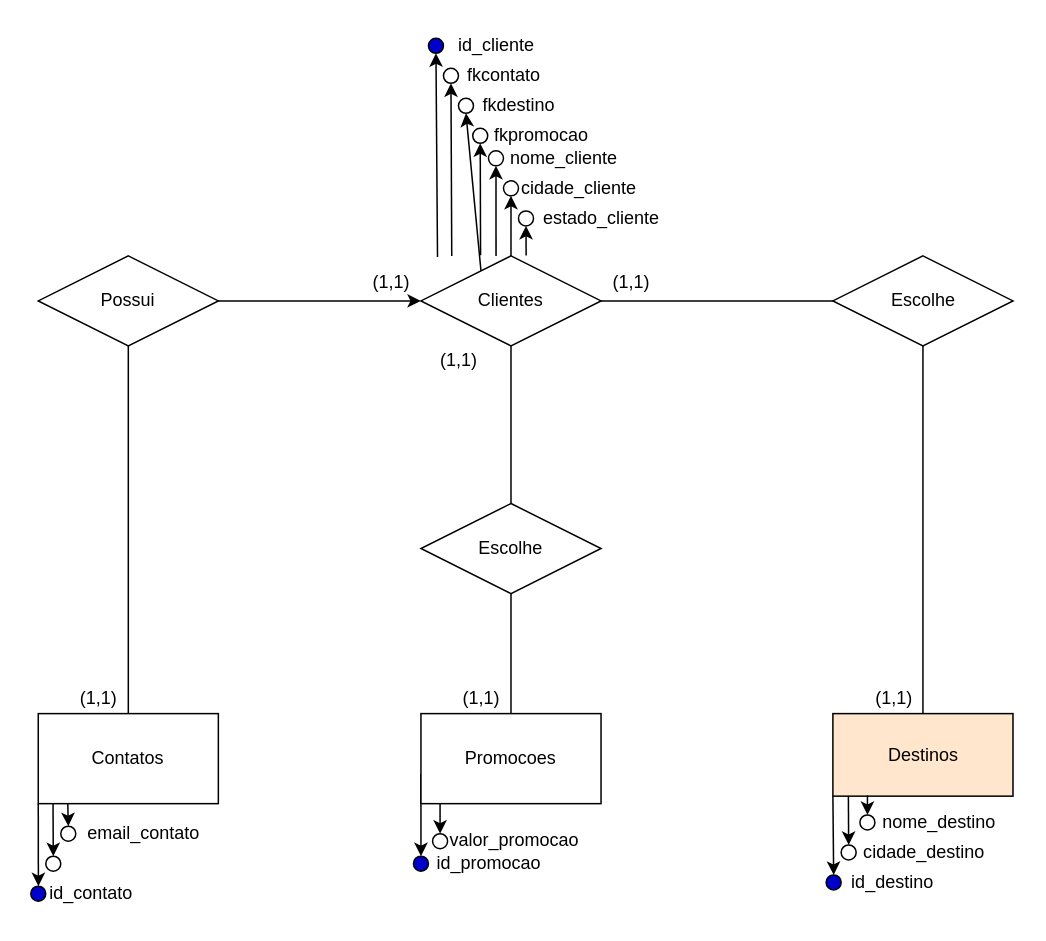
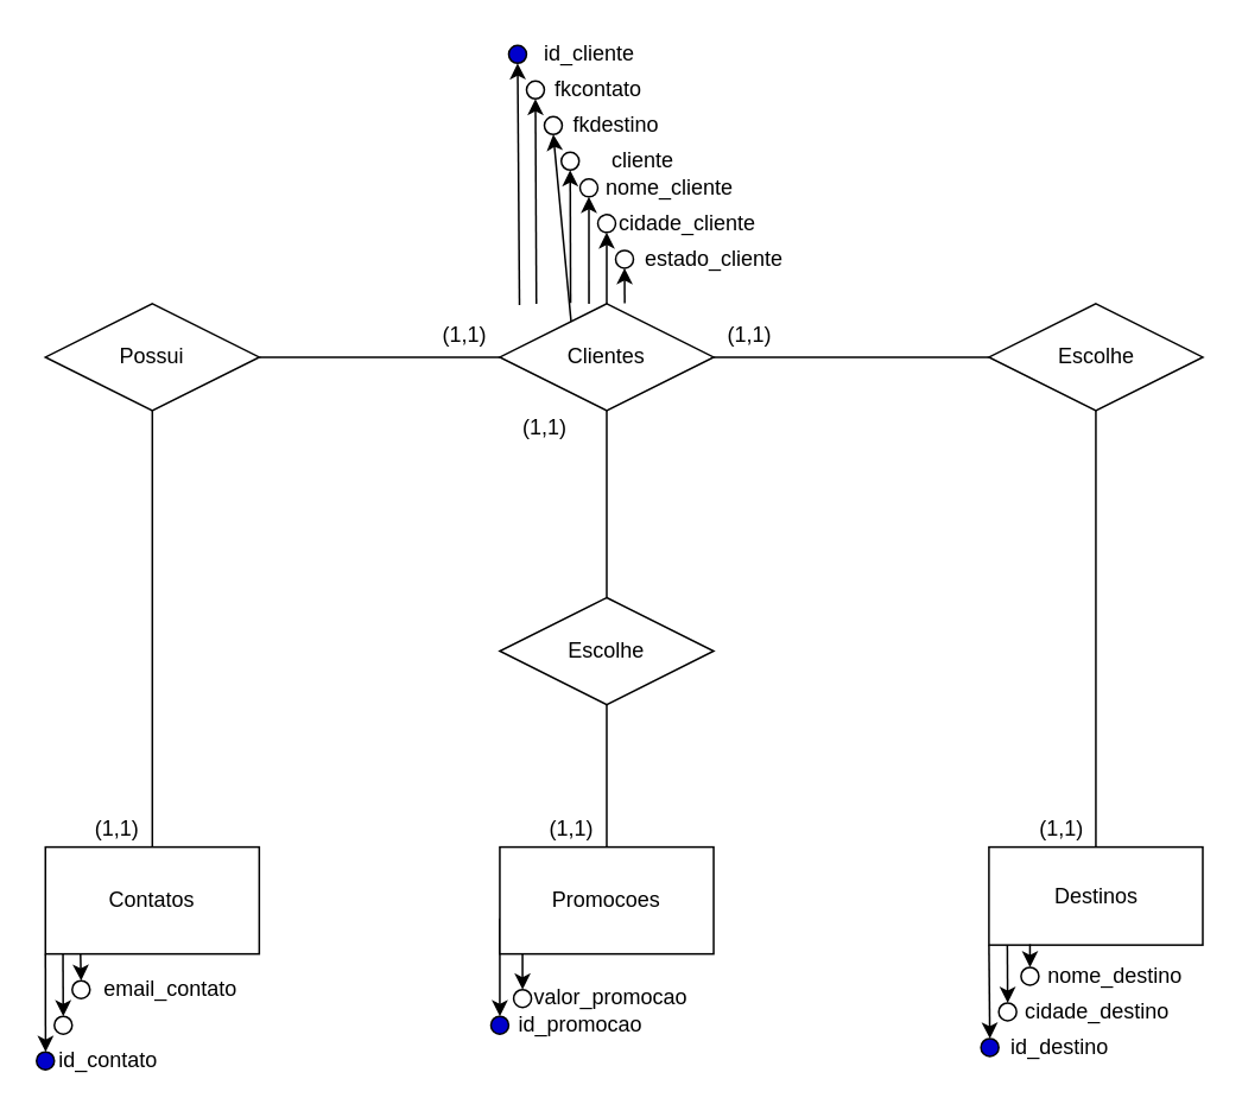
  <mxCell id="0" />
  <mxCell id="1" parent="0" />
  <mxCell id="2" value="" style="edgeStyle=none;rounded=0;orthogonalLoop=1;jettySize=auto;html=1;exitX=0;exitY=1;exitDx=0;exitDy=0;entryX=0.5;entryY=0;entryDx=0;entryDy=0;" parent="1" target="17" edge="1"><mxGeometry relative="1" as="geometry"><mxPoint x="246" y="195" as="targetPoint" /><mxPoint x="280" y="515" as="sourcePoint" /></mxGeometry></mxCell>
  <mxCell id="3" value="Promocoes" style="rounded=0;whiteSpace=wrap;html=1;" parent="1" vertex="1"><mxGeometry x="280" y="475" width="120" height="60" as="geometry" /></mxCell>
  <mxCell id="4" value="" style="edgeStyle=none;rounded=0;orthogonalLoop=1;jettySize=auto;html=1;exitX=0.092;exitY=0.012;exitDx=0;exitDy=0;entryX=0.5;entryY=1;entryDx=0;entryDy=0;exitPerimeter=0;" parent="1" source="5" target="11" edge="1"><mxGeometry relative="1" as="geometry"><mxPoint x="307" y="100" as="targetPoint" /></mxGeometry></mxCell>
  <mxCell id="5" value="Clientes" style="rhombus;whiteSpace=wrap;html=1;" parent="1" vertex="1"><mxGeometry x="280" y="170" width="120" height="60" as="geometry" /></mxCell>
  <mxCell id="6" value="" style="edgeStyle=none;rounded=0;orthogonalLoop=1;jettySize=auto;html=1;exitX=0;exitY=1;exitDx=0;exitDy=0;" parent="1" source="7" target="13" edge="1"><mxGeometry relative="1" as="geometry"><mxPoint x="39" y="563" as="sourcePoint" /></mxGeometry></mxCell>
  <mxCell id="7" value="Contatos" style="rounded=0;whiteSpace=wrap;html=1;" parent="1" vertex="1"><mxGeometry x="25" y="475" width="120" height="60" as="geometry" /></mxCell>
  <mxCell id="8" value="" style="edgeStyle=none;rounded=0;orthogonalLoop=1;jettySize=auto;html=1;exitX=0;exitY=1;exitDx=0;exitDy=0;entryX=0.5;entryY=0;entryDx=0;entryDy=0;" parent="1" source="9" target="15" edge="1"><mxGeometry relative="1" as="geometry"><mxPoint x="452" y="362.5" as="sourcePoint" /><mxPoint x="554.5" y="562.5" as="targetPoint" /></mxGeometry></mxCell>
- <mxCell id="9" value="Destinos" style="rounded=0;whiteSpace=wrap;html=1;fillColor=#ffe6cc;" parent="1" vertex="1"><mxGeometry x="554.5" y="475" width="120" height="55" as="geometry" /></mxCell>
+ <mxCell id="9" value="Destinos" style="rounded=0;whiteSpace=wrap;html=1;" parent="1" vertex="1"><mxGeometry x="554.5" y="475" width="120" height="55" as="geometry" /></mxCell>
  <mxCell id="10" style="edgeStyle=none;rounded=0;orthogonalLoop=1;jettySize=auto;html=1;" parent="1" source="11" edge="1"><mxGeometry relative="1" as="geometry"><mxPoint x="290" y="30" as="targetPoint" /></mxGeometry></mxCell>
  <mxCell id="11" value="" style="ellipse;whiteSpace=wrap;html=1;rounded=0;fillColor=#0000CC;" parent="1" vertex="1"><mxGeometry x="285" y="25" width="10" height="10" as="geometry" /></mxCell>
  <mxCell id="12" value="id_cliente" style="text;html=1;align=center;verticalAlign=middle;resizable=0;points=[];autosize=1;strokeColor=none;fillColor=none;" parent="1" vertex="1"><mxGeometry x="295" y="20" width="70" height="20" as="geometry" /></mxCell>
  <mxCell id="13" value="" style="ellipse;whiteSpace=wrap;html=1;rounded=0;fillColor=#0000CC;" parent="1" vertex="1"><mxGeometry x="20" y="590" width="10" height="10" as="geometry" /></mxCell>
  <mxCell id="14" value="id_contato" style="text;html=1;align=center;verticalAlign=middle;resizable=0;points=[];autosize=1;strokeColor=none;fillColor=none;" parent="1" vertex="1"><mxGeometry x="25" y="585" width="70" height="20" as="geometry" /></mxCell>
  <mxCell id="15" value="" style="ellipse;whiteSpace=wrap;html=1;rounded=0;fillColor=#0000CC;" parent="1" vertex="1"><mxGeometry x="550" y="582.5" width="10" height="10" as="geometry" /></mxCell>
  <mxCell id="16" value="id_destino" style="text;html=1;align=center;verticalAlign=middle;resizable=0;points=[];autosize=1;strokeColor=none;fillColor=none;" parent="1" vertex="1"><mxGeometry x="559" y="577.5" width="70" height="20" as="geometry" /></mxCell>
  <mxCell id="17" value="" style="ellipse;whiteSpace=wrap;html=1;rounded=0;fillColor=#0000CC;" parent="1" vertex="1"><mxGeometry x="275" y="570" width="10" height="10" as="geometry" /></mxCell>
  <mxCell id="18" value="id_promocao" style="text;html=1;align=center;verticalAlign=middle;resizable=0;points=[];autosize=1;strokeColor=none;fillColor=none;" parent="1" vertex="1"><mxGeometry x="285" y="565" width="80" height="20" as="geometry" /></mxCell>
  <mxCell id="19" value="" style="edgeStyle=none;rounded=0;orthogonalLoop=1;jettySize=auto;html=1;entryX=0.5;entryY=1;entryDx=0;entryDy=0;exitX=0.171;exitY=0.002;exitDx=0;exitDy=0;exitPerimeter=0;" parent="1" source="5" target="20" edge="1"><mxGeometry relative="1" as="geometry"><mxPoint x="290" y="165" as="sourcePoint" /><mxPoint x="332.5" y="115" as="targetPoint" /></mxGeometry></mxCell>
  <mxCell id="20" value="" style="ellipse;whiteSpace=wrap;html=1;rounded=0;fillColor=#FFFFFF;" parent="1" vertex="1"><mxGeometry x="295" y="45" width="10" height="10" as="geometry" /></mxCell>
  <mxCell id="21" value="" style="edgeStyle=none;rounded=0;orthogonalLoop=1;jettySize=auto;html=1;entryX=0.5;entryY=0;entryDx=0;entryDy=0;exitX=0.082;exitY=1;exitDx=0;exitDy=0;exitPerimeter=0;" parent="1" source="7" target="22" edge="1"><mxGeometry relative="1" as="geometry"><mxPoint x="35" y="537.5" as="sourcePoint" /><mxPoint x="35" y="560" as="targetPoint" /></mxGeometry></mxCell>
  <mxCell id="22" value="" style="ellipse;whiteSpace=wrap;html=1;rounded=0;fillColor=#FFFFFF;" parent="1" vertex="1"><mxGeometry x="30" y="570" width="10" height="10" as="geometry" /></mxCell>
  <mxCell id="23" value="" style="edgeStyle=none;rounded=0;orthogonalLoop=1;jettySize=auto;html=1;exitX=0.086;exitY=0.998;exitDx=0;exitDy=0;exitPerimeter=0;entryX=0.5;entryY=0;entryDx=0;entryDy=0;" parent="1" source="9" target="24" edge="1"><mxGeometry relative="1" as="geometry"><mxPoint x="564.5" y="532.5" as="sourcePoint" /><mxPoint x="564.5" y="582.5" as="targetPoint" /></mxGeometry></mxCell>
  <mxCell id="24" value="" style="ellipse;whiteSpace=wrap;html=1;rounded=0;fillColor=#FFFFFF;" parent="1" vertex="1"><mxGeometry x="560" y="562.5" width="10" height="10" as="geometry" /></mxCell>
  <mxCell id="25" value="cidade_destino" style="text;html=1;align=center;verticalAlign=middle;resizable=0;points=[];autosize=1;strokeColor=none;fillColor=none;" parent="1" vertex="1"><mxGeometry x="564.5" y="557.5" width="100" height="20" as="geometry" /></mxCell>
  <mxCell id="26" value="valor_promocao" style="text;html=1;align=center;verticalAlign=middle;resizable=0;points=[];autosize=1;strokeColor=none;fillColor=none;" parent="1" vertex="1"><mxGeometry x="292.25" y="550" width="100" height="20" as="geometry" /></mxCell>
  <mxCell id="27" value="Possui" style="shape=rhombus;perimeter=rhombusPerimeter;whiteSpace=wrap;html=1;align=center;fillColor=#FFFFFF;" parent="1" vertex="1"><mxGeometry x="25" y="170" width="120" height="60" as="geometry" /></mxCell>
- <mxCell id="28" value="" style="endArrow=classic;html=1;rounded=0;exitX=1;exitY=0.5;exitDx=0;exitDy=0;entryX=0;entryY=0.5;entryDx=0;entryDy=0;" parent="1" source="27" edge="1" target="5"><mxGeometry relative="1" as="geometry"><mxPoint x="130" y="385" as="sourcePoint" /><mxPoint x="160" y="165" as="targetPoint" /></mxGeometry></mxCell>
+ <mxCell id="28" value="" style="endArrow=none;html=1;rounded=0;exitX=1;exitY=0.5;exitDx=0;exitDy=0;entryX=0;entryY=0.5;entryDx=0;entryDy=0;" parent="1" source="27" edge="1" target="5"><mxGeometry relative="1" as="geometry"><mxPoint x="130" y="385" as="sourcePoint" /><mxPoint x="160" y="165" as="targetPoint" /></mxGeometry></mxCell>
  <mxCell id="29" value="" style="endArrow=none;html=1;rounded=0;exitX=0.5;exitY=1;exitDx=0;exitDy=0;" parent="1" source="27" target="7" edge="1"><mxGeometry relative="1" as="geometry"><mxPoint x="55" y="515" as="sourcePoint" /><mxPoint x="215" y="515" as="targetPoint" /></mxGeometry></mxCell>
  <mxCell id="30" value="(1,1)" style="text;html=1;align=center;verticalAlign=middle;resizable=0;points=[];autosize=1;strokeColor=none;fillColor=none;" parent="1" vertex="1"><mxGeometry x="240" y="177.5" width="40" height="20" as="geometry" /></mxCell>
  <mxCell id="31" value="(1,1)" style="text;html=1;align=center;verticalAlign=middle;resizable=0;points=[];autosize=1;strokeColor=none;fillColor=none;" parent="1" vertex="1"><mxGeometry x="45" y="455" width="40" height="20" as="geometry" /></mxCell>
  <mxCell id="32" value="fkcontato" style="text;html=1;align=center;verticalAlign=middle;resizable=0;points=[];autosize=1;strokeColor=none;fillColor=none;" parent="1" vertex="1"><mxGeometry x="305" y="40" width="60" height="20" as="geometry" /></mxCell>
  <mxCell id="33" value="nome_cliente" style="text;html=1;align=center;verticalAlign=middle;resizable=0;points=[];autosize=1;strokeColor=none;fillColor=none;" parent="1" vertex="1"><mxGeometry x="330" y="95" width="90" height="20" as="geometry" /></mxCell>
  <mxCell id="34" value="" style="edgeStyle=none;rounded=0;orthogonalLoop=1;jettySize=auto;html=1;entryX=0.5;entryY=1;entryDx=0;entryDy=0;exitX=0.417;exitY=0.001;exitDx=0;exitDy=0;exitPerimeter=0;" parent="1" source="5" target="35" edge="1"><mxGeometry relative="1" as="geometry"><mxPoint x="330" y="162.5" as="sourcePoint" /><mxPoint x="324.6" y="130" as="targetPoint" /></mxGeometry></mxCell>
  <mxCell id="35" value="" style="ellipse;whiteSpace=wrap;html=1;rounded=0;fillColor=#FFFFFF;" parent="1" vertex="1"><mxGeometry x="325" y="100" width="10" height="10" as="geometry" /></mxCell>
  <mxCell id="36" value="" style="edgeStyle=none;rounded=0;orthogonalLoop=1;jettySize=auto;html=1;entryX=0.5;entryY=0;entryDx=0;entryDy=0;exitX=0.164;exitY=1.004;exitDx=0;exitDy=0;exitPerimeter=0;" parent="1" target="37" edge="1"><mxGeometry relative="1" as="geometry"><mxPoint x="44.68" y="535" as="sourcePoint" /><mxPoint x="50" y="544.76" as="targetPoint" /></mxGeometry></mxCell>
  <mxCell id="37" value="" style="ellipse;whiteSpace=wrap;html=1;rounded=0;fillColor=#FFFFFF;" parent="1" vertex="1"><mxGeometry x="40" y="550" width="10" height="10" as="geometry" /></mxCell>
  <mxCell id="38" value="email_contato" style="text;html=1;align=center;verticalAlign=middle;resizable=0;points=[];autosize=1;strokeColor=none;fillColor=none;" parent="1" vertex="1"><mxGeometry x="50" y="545" width="90" height="20" as="geometry" /></mxCell>
  <mxCell id="39" value="Escolhe" style="shape=rhombus;perimeter=rhombusPerimeter;whiteSpace=wrap;html=1;align=center;fillColor=#FFFFFF;" parent="1" vertex="1"><mxGeometry x="554.5" y="170" width="120" height="60" as="geometry" /></mxCell>
  <mxCell id="40" value="" style="endArrow=none;html=1;rounded=0;entryX=0.5;entryY=0;entryDx=0;entryDy=0;exitX=0.5;exitY=1;exitDx=0;exitDy=0;" parent="1" source="39" target="9" edge="1"><mxGeometry relative="1" as="geometry"><mxPoint x="320.5" y="267.5" as="sourcePoint" /><mxPoint x="480.5" y="267.5" as="targetPoint" /></mxGeometry></mxCell>
  <mxCell id="41" value="(1,1)" style="text;html=1;align=center;verticalAlign=middle;resizable=0;points=[];autosize=1;strokeColor=none;fillColor=none;" parent="1" vertex="1"><mxGeometry x="400" y="177.5" width="40" height="20" as="geometry" /></mxCell>
  <mxCell id="42" value="(1,1)" style="text;html=1;align=center;verticalAlign=middle;resizable=0;points=[];autosize=1;strokeColor=none;fillColor=none;" parent="1" vertex="1"><mxGeometry x="574.5" y="455" width="40" height="20" as="geometry" /></mxCell>
  <mxCell id="43" value="Escolhe" style="shape=rhombus;perimeter=rhombusPerimeter;whiteSpace=wrap;html=1;align=center;fillColor=#FFFFFF;" parent="1" vertex="1"><mxGeometry x="280" y="335" width="120" height="60" as="geometry" /></mxCell>
  <mxCell id="44" value="" style="endArrow=none;html=1;rounded=0;exitX=0.5;exitY=1;exitDx=0;exitDy=0;entryX=0.5;entryY=0;entryDx=0;entryDy=0;" parent="1" source="5" target="43" edge="1"><mxGeometry relative="1" as="geometry"><mxPoint x="540" y="132.5" as="sourcePoint" /><mxPoint x="700" y="132.5" as="targetPoint" /></mxGeometry></mxCell>
  <mxCell id="45" value="" style="endArrow=none;html=1;rounded=0;exitX=0.5;exitY=1;exitDx=0;exitDy=0;entryX=0.5;entryY=0;entryDx=0;entryDy=0;" parent="1" source="43" target="3" edge="1"><mxGeometry relative="1" as="geometry"><mxPoint x="545" y="690" as="sourcePoint" /><mxPoint x="705" y="690" as="targetPoint" /></mxGeometry></mxCell>
  <mxCell id="46" value="(1,1)" style="text;html=1;align=center;verticalAlign=middle;resizable=0;points=[];autosize=1;strokeColor=none;fillColor=none;" parent="1" vertex="1"><mxGeometry x="285" y="230" width="40" height="20" as="geometry" /></mxCell>
  <mxCell id="47" value="(1,1)" style="text;html=1;align=center;verticalAlign=middle;resizable=0;points=[];autosize=1;strokeColor=none;fillColor=none;" parent="1" vertex="1"><mxGeometry x="300" y="455" width="40" height="20" as="geometry" /></mxCell>
  <mxCell id="48" value="" style="edgeStyle=none;rounded=0;orthogonalLoop=1;jettySize=auto;html=1;entryX=0.5;entryY=0;entryDx=0;entryDy=0;exitX=0.106;exitY=1.001;exitDx=0;exitDy=0;exitPerimeter=0;" parent="1" source="3" target="49" edge="1"><mxGeometry relative="1" as="geometry"><mxPoint x="292.75" y="540" as="sourcePoint" /><mxPoint x="292.75" y="560" as="targetPoint" /></mxGeometry></mxCell>
  <mxCell id="49" value="" style="ellipse;whiteSpace=wrap;html=1;rounded=0;fillColor=#FFFFFF;" parent="1" vertex="1"><mxGeometry x="287.75" y="555" width="10" height="10" as="geometry" /></mxCell>
  <mxCell id="50" value="cidade_cliente" style="text;html=1;align=center;verticalAlign=middle;resizable=0;points=[];autosize=1;strokeColor=none;fillColor=none;" parent="1" vertex="1"><mxGeometry x="340" y="115" width="90" height="20" as="geometry" /></mxCell>
  <mxCell id="51" value="estado_cliente" style="text;html=1;align=center;verticalAlign=middle;resizable=0;points=[];autosize=1;strokeColor=none;fillColor=none;" parent="1" vertex="1"><mxGeometry x="355" y="135" width="90" height="20" as="geometry" /></mxCell>
  <mxCell id="52" value="" style="edgeStyle=none;rounded=0;orthogonalLoop=1;jettySize=auto;html=1;entryX=0.5;entryY=1;entryDx=0;entryDy=0;exitX=0.5;exitY=0;exitDx=0;exitDy=0;" parent="1" source="5" target="53" edge="1"><mxGeometry relative="1" as="geometry"><mxPoint x="340" y="162.5" as="sourcePoint" /><mxPoint x="334.6" y="140" as="targetPoint" /></mxGeometry></mxCell>
  <mxCell id="53" value="" style="ellipse;whiteSpace=wrap;html=1;rounded=0;fillColor=#FFFFFF;" parent="1" vertex="1"><mxGeometry x="335" y="120" width="10" height="10" as="geometry" /></mxCell>
  <mxCell id="54" value="" style="edgeStyle=none;rounded=0;orthogonalLoop=1;jettySize=auto;html=1;entryX=0.5;entryY=1;entryDx=0;entryDy=0;exitX=0.584;exitY=-0.004;exitDx=0;exitDy=0;exitPerimeter=0;" parent="1" source="5" target="55" edge="1"><mxGeometry relative="1" as="geometry"><mxPoint x="350" y="185" as="sourcePoint" /><mxPoint x="344.6" y="150" as="targetPoint" /></mxGeometry></mxCell>
  <mxCell id="55" value="" style="ellipse;whiteSpace=wrap;html=1;rounded=0;fillColor=#FFFFFF;" parent="1" vertex="1"><mxGeometry x="345" y="140" width="10" height="10" as="geometry" /></mxCell>
  <mxCell id="56" value="" style="edgeStyle=none;rounded=0;orthogonalLoop=1;jettySize=auto;html=1;exitX=0.192;exitY=0.991;exitDx=0;exitDy=0;exitPerimeter=0;entryX=0.5;entryY=0;entryDx=0;entryDy=0;" parent="1" source="9" target="57" edge="1"><mxGeometry relative="1" as="geometry"><mxPoint x="576.5" y="460" as="sourcePoint" /><mxPoint x="577.5" y="552.5" as="targetPoint" /></mxGeometry></mxCell>
  <mxCell id="57" value="" style="ellipse;whiteSpace=wrap;html=1;rounded=0;fillColor=#FFFFFF;" parent="1" vertex="1"><mxGeometry x="572.5" y="542.5" width="10" height="10" as="geometry" /></mxCell>
  <mxCell id="58" value="nome_destino" style="text;html=1;align=center;verticalAlign=middle;resizable=0;points=[];autosize=1;strokeColor=none;fillColor=none;" parent="1" vertex="1"><mxGeometry x="574.5" y="537.5" width="100" height="20" as="geometry" /></mxCell>
  <mxCell id="59" value="fkdestino" style="text;html=1;align=center;verticalAlign=middle;resizable=0;points=[];autosize=1;strokeColor=none;fillColor=none;fontColor=#000000;fontStyle=0" parent="1" vertex="1"><mxGeometry x="315" y="60" width="60" height="20" as="geometry" /></mxCell>
  <mxCell id="60" value="" style="edgeStyle=none;rounded=0;orthogonalLoop=1;jettySize=auto;html=1;exitX=0.25;exitY=0;exitDx=0;exitDy=0;entryX=0.5;entryY=1;entryDx=0;entryDy=0;" parent="1" source="5" target="61" edge="1"><mxGeometry relative="1" as="geometry"><mxPoint x="305" y="132.5" as="sourcePoint" /><mxPoint x="310" y="102.5" as="targetPoint" /></mxGeometry></mxCell>
  <mxCell id="61" value="" style="ellipse;whiteSpace=wrap;html=1;rounded=0;fillColor=#FFFFFF;" parent="1" vertex="1"><mxGeometry x="305" y="65" width="10" height="10" as="geometry" /></mxCell>
  <mxCell id="62" value="" style="edgeStyle=none;rounded=0;orthogonalLoop=1;jettySize=auto;html=1;entryX=0.5;entryY=1;entryDx=0;entryDy=0;exitX=0.331;exitY=-0.006;exitDx=0;exitDy=0;exitPerimeter=0;" parent="1" source="5" target="63" edge="1"><mxGeometry relative="1" as="geometry"><mxPoint x="319.88" y="142.5" as="sourcePoint" /><mxPoint x="319.52" y="94.89" as="targetPoint" /></mxGeometry></mxCell>
  <mxCell id="63" value="" style="ellipse;whiteSpace=wrap;html=1;rounded=0;fillColor=#FFFFFF;" parent="1" vertex="1"><mxGeometry x="314.5" y="85" width="10" height="10" as="geometry" /></mxCell>
- <mxCell id="64" value="fkpromocao" style="text;html=1;align=center;verticalAlign=middle;resizable=0;points=[];autosize=1;strokeColor=none;fillColor=none;" parent="1" vertex="1"><mxGeometry x="320" y="80" width="80" height="20" as="geometry" /></mxCell>
+ <mxCell id="64" value="cliente" style="text;html=1;align=center;verticalAlign=middle;resizable=0;points=[];autosize=1;strokeColor=none;fillColor=none;" parent="1" vertex="1"><mxGeometry x="320" y="80" width="80" height="20" as="geometry" /></mxCell>
  <mxCell id="65" value="" style="endArrow=none;html=1;rounded=0;entryX=0;entryY=0.5;entryDx=0;entryDy=0;exitX=1;exitY=0.5;exitDx=0;exitDy=0;" edge="1" parent="1" source="5" target="39"><mxGeometry relative="1" as="geometry"><mxPoint x="430" y="210" as="sourcePoint" /><mxPoint x="525" y="210" as="targetPoint" /></mxGeometry></mxCell>
